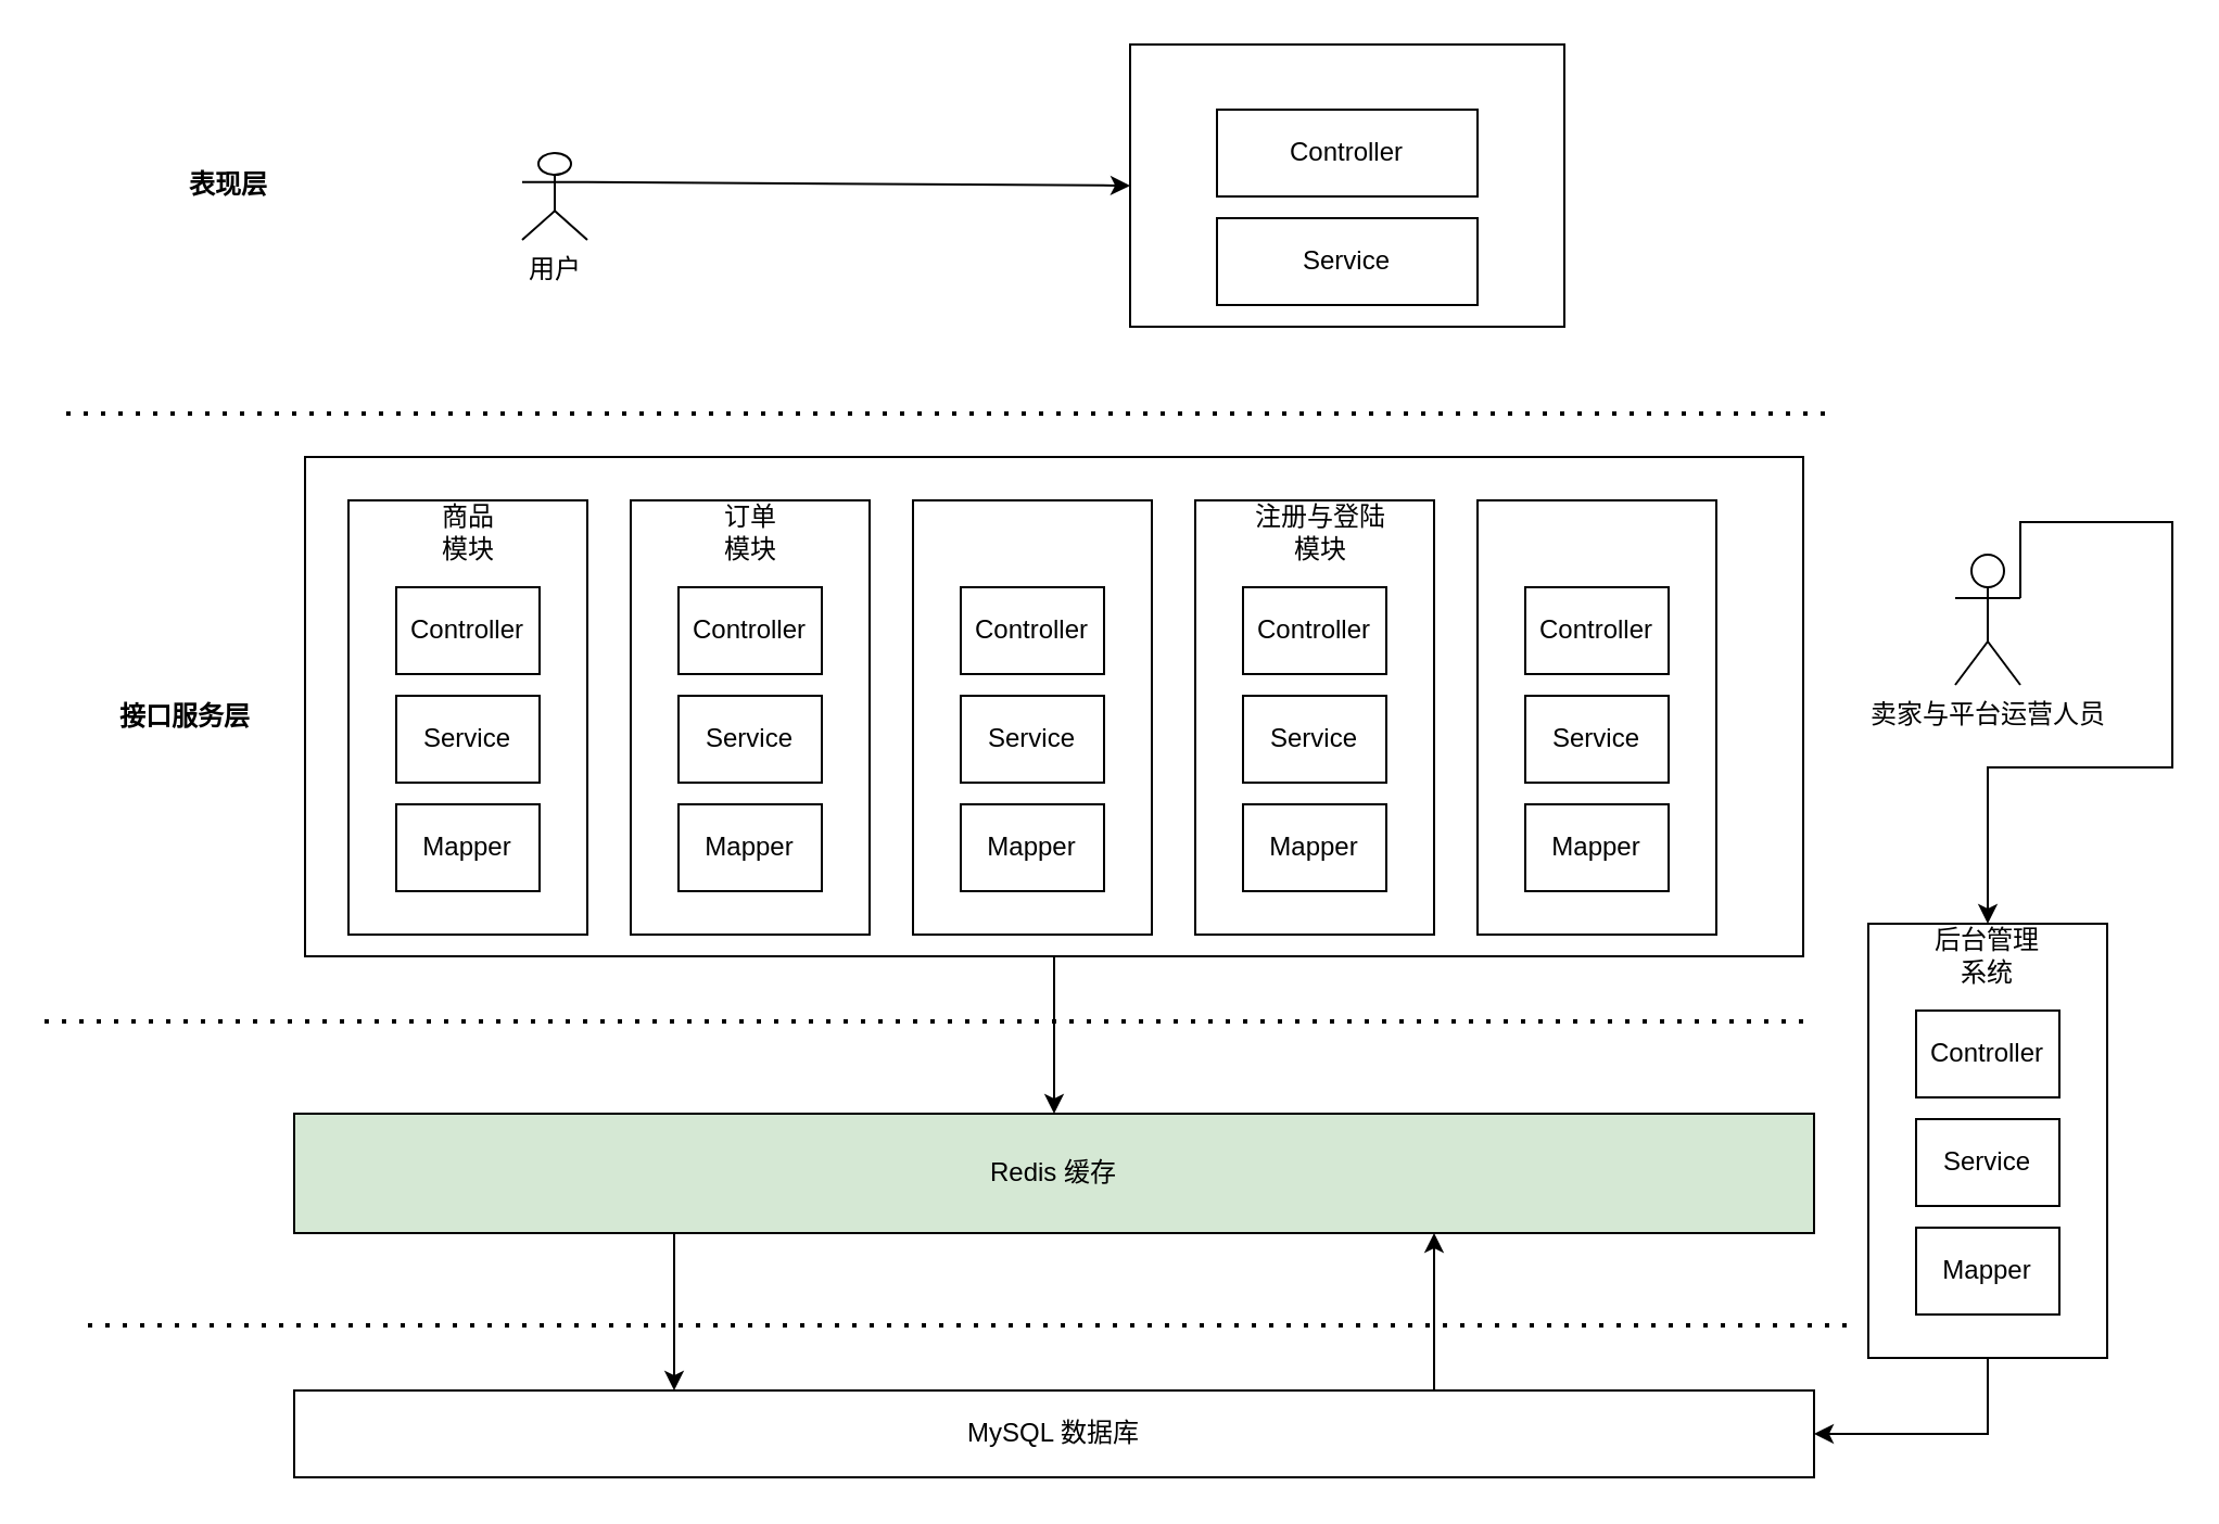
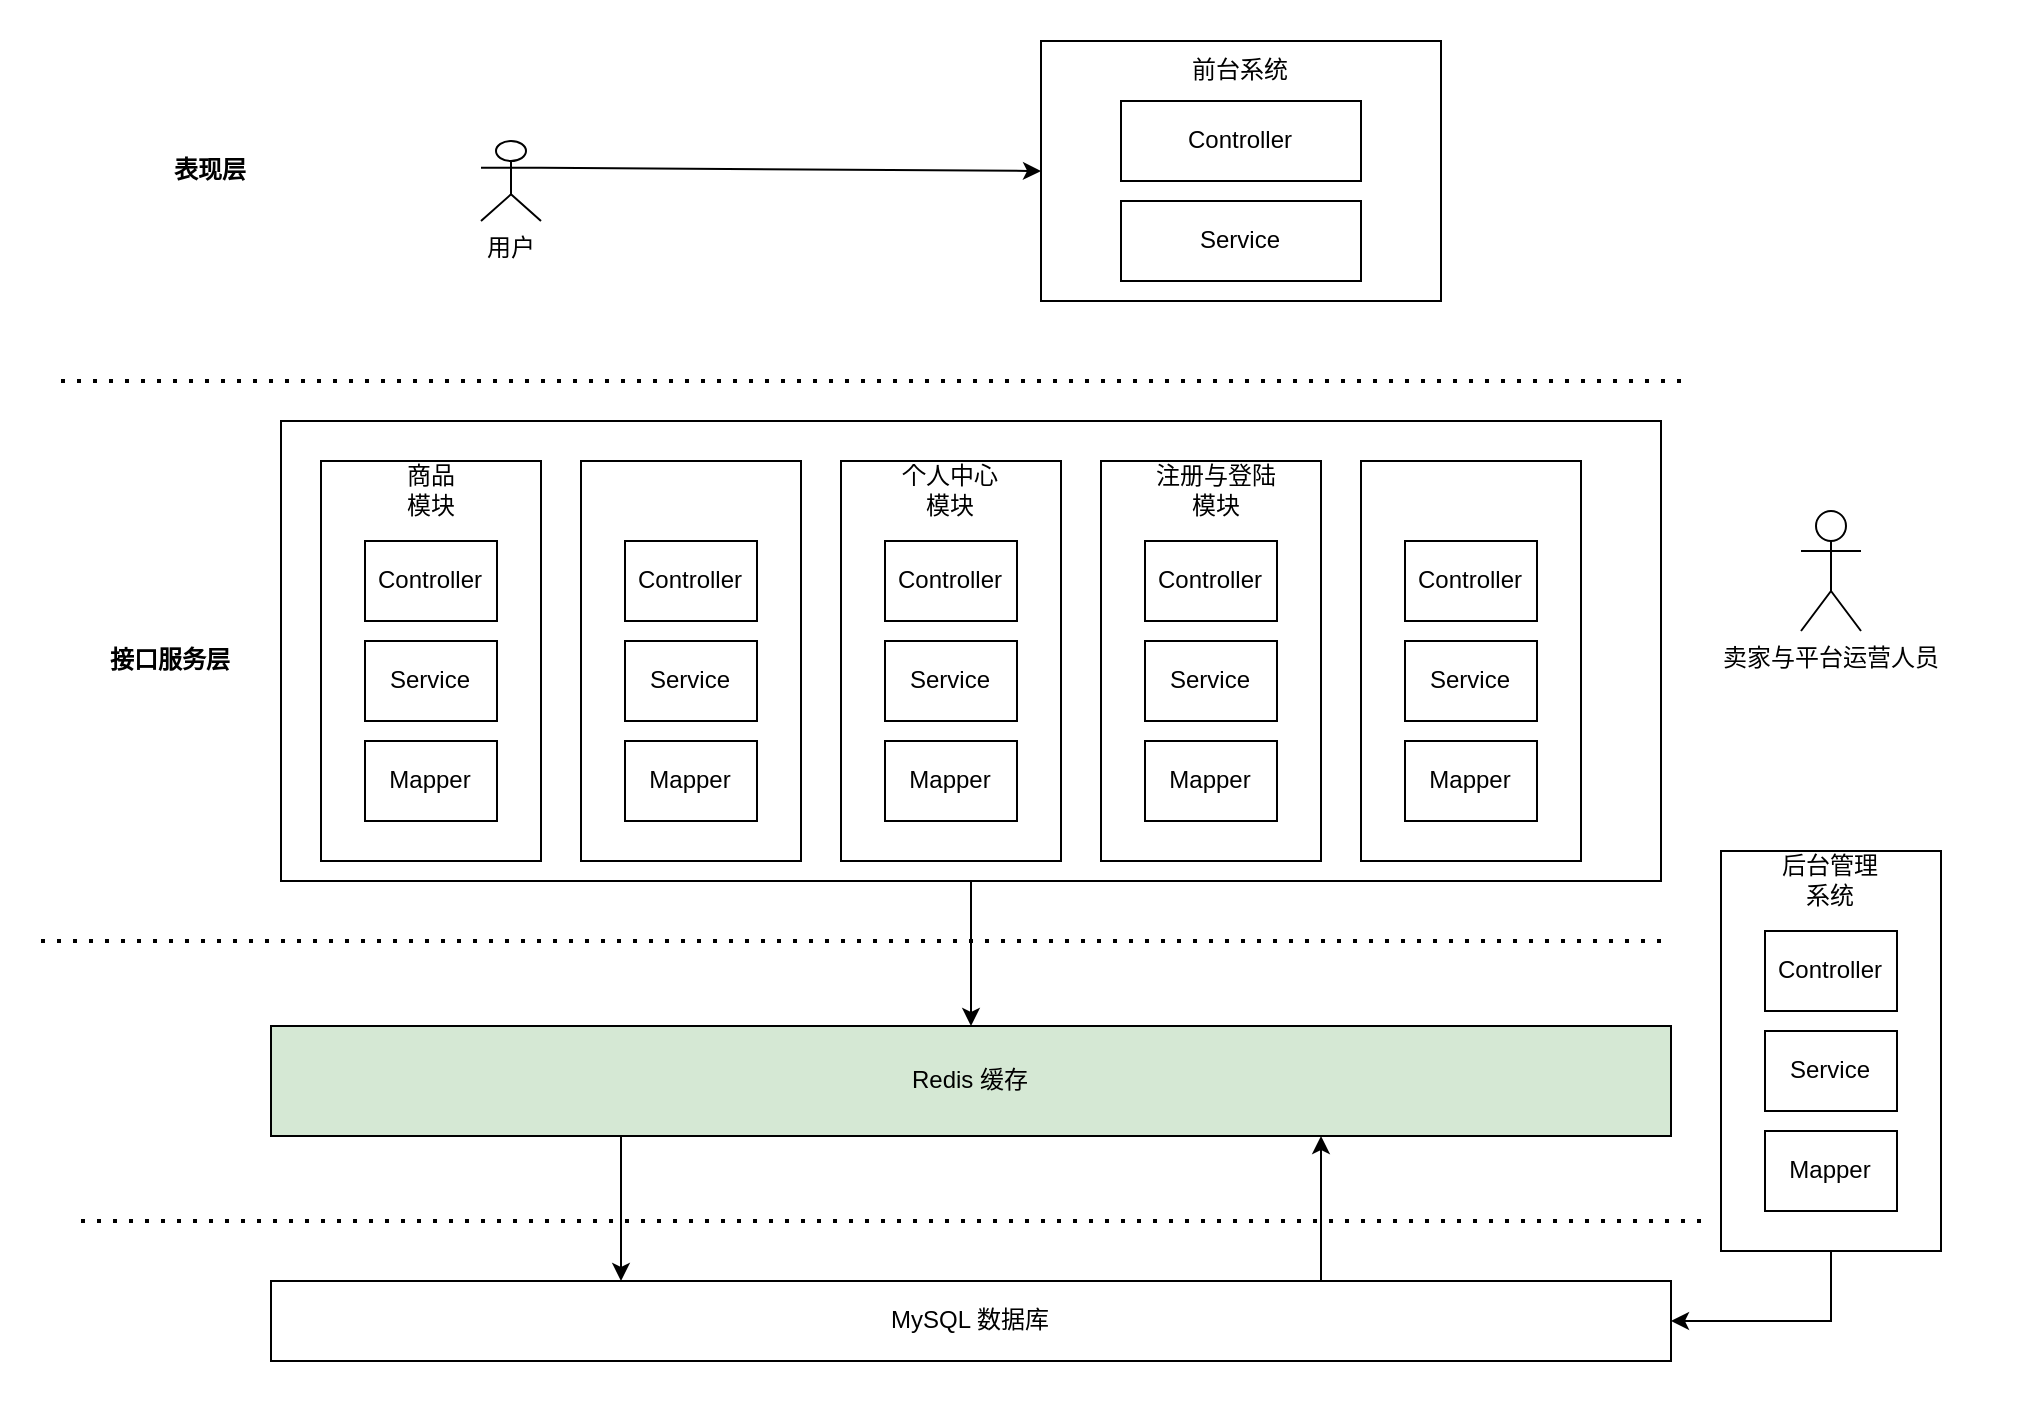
  <mxCell id="0" />
  <mxCell id="1" parent="0" />
  <mxCell id="2" style="rounded=0;orthogonalLoop=1;jettySize=auto;html=1;exitX=1;exitY=0.333;exitDx=0;exitDy=0;exitPerimeter=0;entryX=0;entryY=0.5;entryDx=0;entryDy=0;" edge="1" parent="1" source="3" target="5"><mxGeometry relative="1" as="geometry" /></mxCell>
  <mxCell id="3" value="用户" style="shape=umlActor;verticalLabelPosition=bottom;verticalAlign=top;html=1;outlineConnect=0;" vertex="1" parent="1"><mxGeometry x="240" y="70" width="30" height="40" as="geometry" /></mxCell>
  <mxCell id="4" value="" style="group" vertex="1" connectable="0" parent="1"><mxGeometry x="520" y="20" width="200" height="130" as="geometry" /></mxCell>
  <mxCell id="5" value="" style="rounded=0;whiteSpace=wrap;html=1;container=0;" vertex="1" parent="4"><mxGeometry width="200" height="130" as="geometry" /></mxCell>
  <mxCell id="6" value="Controller" style="rounded=0;whiteSpace=wrap;html=1;container=0;" vertex="1" parent="4"><mxGeometry x="40" y="30" width="120" height="40" as="geometry" /></mxCell>
  <mxCell id="7" value="Service" style="rounded=0;whiteSpace=wrap;html=1;container=0;" vertex="1" parent="4"><mxGeometry x="40" y="80" width="120" height="40" as="geometry" /></mxCell>
+ <mxCell id="8" value="前台系统" style="text;html=1;strokeColor=none;fillColor=none;align=center;verticalAlign=middle;whiteSpace=wrap;rounded=0;container=0;" vertex="1" parent="4"><mxGeometry x="70" width="60" height="30" as="geometry" /></mxCell>
  <mxCell id="9" style="edgeStyle=orthogonalEdgeStyle;rounded=0;orthogonalLoop=1;jettySize=auto;html=1;" edge="1" parent="1" source="10" target="53"><mxGeometry relative="1" as="geometry" /></mxCell>
  <mxCell id="10" value="" style="rounded=0;whiteSpace=wrap;html=1;" vertex="1" parent="1"><mxGeometry x="140" y="210" width="690" height="230" as="geometry" /></mxCell>
  <mxCell id="11" value="" style="group" vertex="1" connectable="0" parent="1"><mxGeometry x="160" y="230" width="110" height="200" as="geometry" /></mxCell>
  <mxCell id="12" value="" style="rounded=0;whiteSpace=wrap;html=1;container=0;" vertex="1" parent="11"><mxGeometry width="110" height="200" as="geometry" /></mxCell>
  <mxCell id="13" value="Controller" style="rounded=0;whiteSpace=wrap;html=1;container=0;" vertex="1" parent="11"><mxGeometry x="22" y="40" width="66" height="40" as="geometry" /></mxCell>
  <mxCell id="14" value="Service" style="rounded=0;whiteSpace=wrap;html=1;container=0;" vertex="1" parent="11"><mxGeometry x="22" y="90" width="66" height="40" as="geometry" /></mxCell>
  <mxCell id="15" value="商品模块" style="text;html=1;strokeColor=none;fillColor=none;align=center;verticalAlign=middle;whiteSpace=wrap;rounded=0;container=0;" vertex="1" parent="11"><mxGeometry x="38.5" width="33" height="30" as="geometry" /></mxCell>
  <mxCell id="16" value="Mapper" style="rounded=0;whiteSpace=wrap;html=1;container=0;" vertex="1" parent="11"><mxGeometry x="22" y="140" width="66" height="40" as="geometry" /></mxCell>
  <mxCell id="17" value="" style="group" vertex="1" connectable="0" parent="1"><mxGeometry x="290" y="230" width="110" height="200" as="geometry" /></mxCell>
  <mxCell id="18" value="" style="rounded=0;whiteSpace=wrap;html=1;container=0;" vertex="1" parent="17"><mxGeometry width="110" height="200" as="geometry" /></mxCell>
  <mxCell id="19" value="Controller" style="rounded=0;whiteSpace=wrap;html=1;container=0;" vertex="1" parent="17"><mxGeometry x="22" y="40" width="66" height="40" as="geometry" /></mxCell>
  <mxCell id="20" value="Service" style="rounded=0;whiteSpace=wrap;html=1;container=0;" vertex="1" parent="17"><mxGeometry x="22" y="90" width="66" height="40" as="geometry" /></mxCell>
- <mxCell id="21" value="订单模块" style="text;html=1;strokeColor=none;fillColor=none;align=center;verticalAlign=middle;whiteSpace=wrap;rounded=0;container=0;" vertex="1" parent="17"><mxGeometry x="38.5" width="33" height="30" as="geometry" /></mxCell>
  <mxCell id="22" value="Mapper" style="rounded=0;whiteSpace=wrap;html=1;container=0;" vertex="1" parent="17"><mxGeometry x="22" y="140" width="66" height="40" as="geometry" /></mxCell>
  <mxCell id="23" value="" style="group" vertex="1" connectable="0" parent="1"><mxGeometry x="420" y="230" width="110" height="200" as="geometry" /></mxCell>
  <mxCell id="24" value="" style="rounded=0;whiteSpace=wrap;html=1;container=0;" vertex="1" parent="23"><mxGeometry width="110" height="200" as="geometry" /></mxCell>
  <mxCell id="25" value="Controller" style="rounded=0;whiteSpace=wrap;html=1;container=0;" vertex="1" parent="23"><mxGeometry x="22" y="40" width="66" height="40" as="geometry" /></mxCell>
  <mxCell id="26" value="Service" style="rounded=0;whiteSpace=wrap;html=1;container=0;" vertex="1" parent="23"><mxGeometry x="22" y="90" width="66" height="40" as="geometry" /></mxCell>
+ <mxCell id="27" value="个人中心模块" style="text;html=1;strokeColor=none;fillColor=none;align=center;verticalAlign=middle;whiteSpace=wrap;rounded=0;container=0;" vertex="1" parent="23"><mxGeometry x="29.25" width="51.5" height="30" as="geometry" /></mxCell>
  <mxCell id="28" value="Mapper" style="rounded=0;whiteSpace=wrap;html=1;container=0;" vertex="1" parent="23"><mxGeometry x="22" y="140" width="66" height="40" as="geometry" /></mxCell>
  <mxCell id="29" value="" style="group" vertex="1" connectable="0" parent="1"><mxGeometry x="550" y="230" width="110" height="200" as="geometry" /></mxCell>
  <mxCell id="30" value="" style="rounded=0;whiteSpace=wrap;html=1;container=0;" vertex="1" parent="29"><mxGeometry width="110" height="200" as="geometry" /></mxCell>
  <mxCell id="31" value="Controller" style="rounded=0;whiteSpace=wrap;html=1;container=0;" vertex="1" parent="29"><mxGeometry x="22" y="40" width="66" height="40" as="geometry" /></mxCell>
  <mxCell id="32" value="Service" style="rounded=0;whiteSpace=wrap;html=1;container=0;" vertex="1" parent="29"><mxGeometry x="22" y="90" width="66" height="40" as="geometry" /></mxCell>
  <mxCell id="33" value="注册与登陆模块" style="text;html=1;strokeColor=none;fillColor=none;align=center;verticalAlign=middle;whiteSpace=wrap;rounded=0;container=0;" vertex="1" parent="29"><mxGeometry x="26.5" width="61.5" height="30" as="geometry" /></mxCell>
  <mxCell id="34" value="Mapper" style="rounded=0;whiteSpace=wrap;html=1;container=0;" vertex="1" parent="29"><mxGeometry x="22" y="140" width="66" height="40" as="geometry" /></mxCell>
  <mxCell id="35" value="" style="group" vertex="1" connectable="0" parent="1"><mxGeometry x="680" y="230" width="110" height="200" as="geometry" /></mxCell>
  <mxCell id="36" value="" style="rounded=0;whiteSpace=wrap;html=1;container=0;" vertex="1" parent="35"><mxGeometry width="110" height="200" as="geometry" /></mxCell>
  <mxCell id="37" value="Controller" style="rounded=0;whiteSpace=wrap;html=1;container=0;" vertex="1" parent="35"><mxGeometry x="22" y="40" width="66" height="40" as="geometry" /></mxCell>
  <mxCell id="38" value="Service" style="rounded=0;whiteSpace=wrap;html=1;container=0;" vertex="1" parent="35"><mxGeometry x="22" y="90" width="66" height="40" as="geometry" /></mxCell>
  <mxCell id="39" value="Mapper" style="rounded=0;whiteSpace=wrap;html=1;container=0;" vertex="1" parent="35"><mxGeometry x="22" y="140" width="66" height="40" as="geometry" /></mxCell>
- <mxCell id="40" style="edgeStyle=orthogonalEdgeStyle;rounded=0;orthogonalLoop=1;jettySize=auto;html=1;exitX=1;exitY=0.333;exitDx=0;exitDy=0;exitPerimeter=0;entryX=0.5;entryY=0;entryDx=0;entryDy=0;" edge="1" parent="1" source="41" target="46"><mxGeometry relative="1" as="geometry"><Array as="points"><mxPoint x="1000" y="240" /><mxPoint x="1000" y="353" /><mxPoint x="915" y="353" /></Array></mxGeometry></mxCell>
  <mxCell id="41" value="卖家与平台运营人员" style="shape=umlActor;verticalLabelPosition=bottom;verticalAlign=top;html=1;outlineConnect=0;" vertex="1" parent="1"><mxGeometry x="900" y="255" width="30" height="60" as="geometry" /></mxCell>
  <mxCell id="42" value="" style="group" vertex="1" connectable="0" parent="1"><mxGeometry x="860" y="425" width="110" height="200" as="geometry" /></mxCell>
  <mxCell id="43" value="" style="rounded=0;whiteSpace=wrap;html=1;container=0;" vertex="1" parent="42"><mxGeometry width="110" height="200" as="geometry" /></mxCell>
  <mxCell id="44" value="Controller" style="rounded=0;whiteSpace=wrap;html=1;container=0;" vertex="1" parent="42"><mxGeometry x="22" y="40" width="66" height="40" as="geometry" /></mxCell>
  <mxCell id="45" value="Service" style="rounded=0;whiteSpace=wrap;html=1;container=0;" vertex="1" parent="42"><mxGeometry x="22" y="90" width="66" height="40" as="geometry" /></mxCell>
  <mxCell id="46" value="后台管理系统" style="text;html=1;strokeColor=none;fillColor=none;align=center;verticalAlign=middle;whiteSpace=wrap;rounded=0;container=0;" vertex="1" parent="42"><mxGeometry x="27.13" width="55.75" height="30" as="geometry" /></mxCell>
  <mxCell id="47" value="Mapper" style="rounded=0;whiteSpace=wrap;html=1;container=0;" vertex="1" parent="42"><mxGeometry x="22" y="140" width="66" height="40" as="geometry" /></mxCell>
  <mxCell id="48" value="" style="endArrow=none;dashed=1;html=1;dashPattern=1 3;strokeWidth=2;rounded=0;" edge="1" parent="1"><mxGeometry width="50" height="50" relative="1" as="geometry"><mxPoint x="30" y="190" as="sourcePoint" /><mxPoint x="840" y="190" as="targetPoint" /></mxGeometry></mxCell>
  <mxCell id="49" value="&lt;b&gt;表现层&lt;/b&gt;" style="text;html=1;strokeColor=none;fillColor=none;align=center;verticalAlign=middle;whiteSpace=wrap;rounded=0;" vertex="1" parent="1"><mxGeometry x="75" y="70" width="60" height="30" as="geometry" /></mxCell>
  <mxCell id="50" value="&lt;b&gt;接口服务层&lt;/b&gt;" style="text;html=1;strokeColor=none;fillColor=none;align=center;verticalAlign=middle;whiteSpace=wrap;rounded=0;" vertex="1" parent="1"><mxGeometry x="50" y="315" width="70" height="30" as="geometry" /></mxCell>
  <mxCell id="51" value="" style="endArrow=none;dashed=1;html=1;dashPattern=1 3;strokeWidth=2;rounded=0;" edge="1" parent="1"><mxGeometry width="50" height="50" relative="1" as="geometry"><mxPoint x="20" y="470" as="sourcePoint" /><mxPoint x="830" y="470" as="targetPoint" /></mxGeometry></mxCell>
  <mxCell id="52" style="edgeStyle=orthogonalEdgeStyle;rounded=0;orthogonalLoop=1;jettySize=auto;html=1;exitX=0.25;exitY=1;exitDx=0;exitDy=0;entryX=0.25;entryY=0;entryDx=0;entryDy=0;" edge="1" parent="1" source="53" target="56"><mxGeometry relative="1" as="geometry" /></mxCell>
  <mxCell id="53" value="Redis 缓存" style="rounded=0;whiteSpace=wrap;html=1;fillColor=#d5e8d4;" vertex="1" parent="1"><mxGeometry x="135" y="512.5" width="700" height="55" as="geometry" /></mxCell>
  <mxCell id="54" value="" style="endArrow=none;dashed=1;html=1;dashPattern=1 3;strokeWidth=2;rounded=0;" edge="1" parent="1"><mxGeometry width="50" height="50" relative="1" as="geometry"><mxPoint x="40" y="610" as="sourcePoint" /><mxPoint x="850" y="610" as="targetPoint" /></mxGeometry></mxCell>
  <mxCell id="55" style="edgeStyle=orthogonalEdgeStyle;rounded=0;orthogonalLoop=1;jettySize=auto;html=1;exitX=0.75;exitY=0;exitDx=0;exitDy=0;entryX=0.75;entryY=1;entryDx=0;entryDy=0;" edge="1" parent="1" source="56" target="53"><mxGeometry relative="1" as="geometry" /></mxCell>
  <mxCell id="56" value="MySQL 数据库" style="rounded=0;whiteSpace=wrap;html=1;" vertex="1" parent="1"><mxGeometry x="135" y="640" width="700" height="40" as="geometry" /></mxCell>
  <mxCell id="57" style="edgeStyle=orthogonalEdgeStyle;rounded=0;orthogonalLoop=1;jettySize=auto;html=1;exitX=0.5;exitY=1;exitDx=0;exitDy=0;entryX=1;entryY=0.5;entryDx=0;entryDy=0;" edge="1" parent="1" source="43" target="56"><mxGeometry relative="1" as="geometry" /></mxCell>
